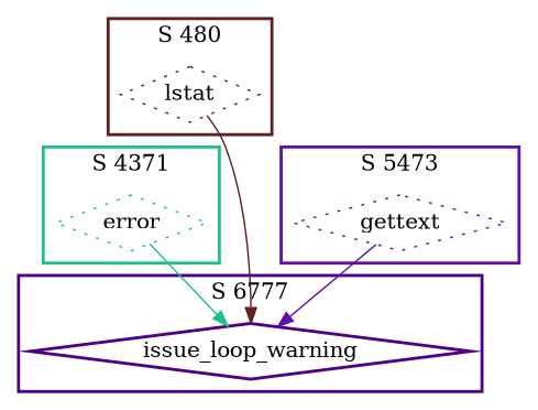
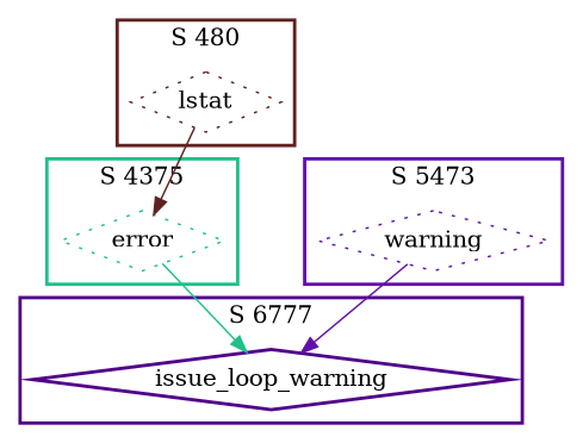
  digraph {
    node [shape=diamond style=dotted]
    n1 [color="#20C088" label=error]
    n2 [color="#500088" label=issue_loop_warning style=bold]
    n3 [color="#602020" label=lstat]
-   n4 [color="#6010A8" label=gettext]
+   n4 [color="#6010A8" label=warning]
    subgraph cluster_1 {
      color="#20C088"
-     label="S 4371"
+     label="S 4375"
      style=bold
      n1
    }
    subgraph cluster_2 {
      color="#500088"
      label="S 6777"
      style=bold
      n2
    }
    subgraph cluster_3 {
      color="#602020"
      label="S 480"
      style=bold
      n3
    }
    subgraph cluster_4 {
      color="#6010A8"
      label="S 5473"
      style=bold
      n4
    }
    n1 -> n2 [color="#20C088"]
-   n3 -> n2 [color="#602020"]
+   n3 -> n1 [color="#602020"]
    n4 -> n2 [color="#6010A8"]
  }
